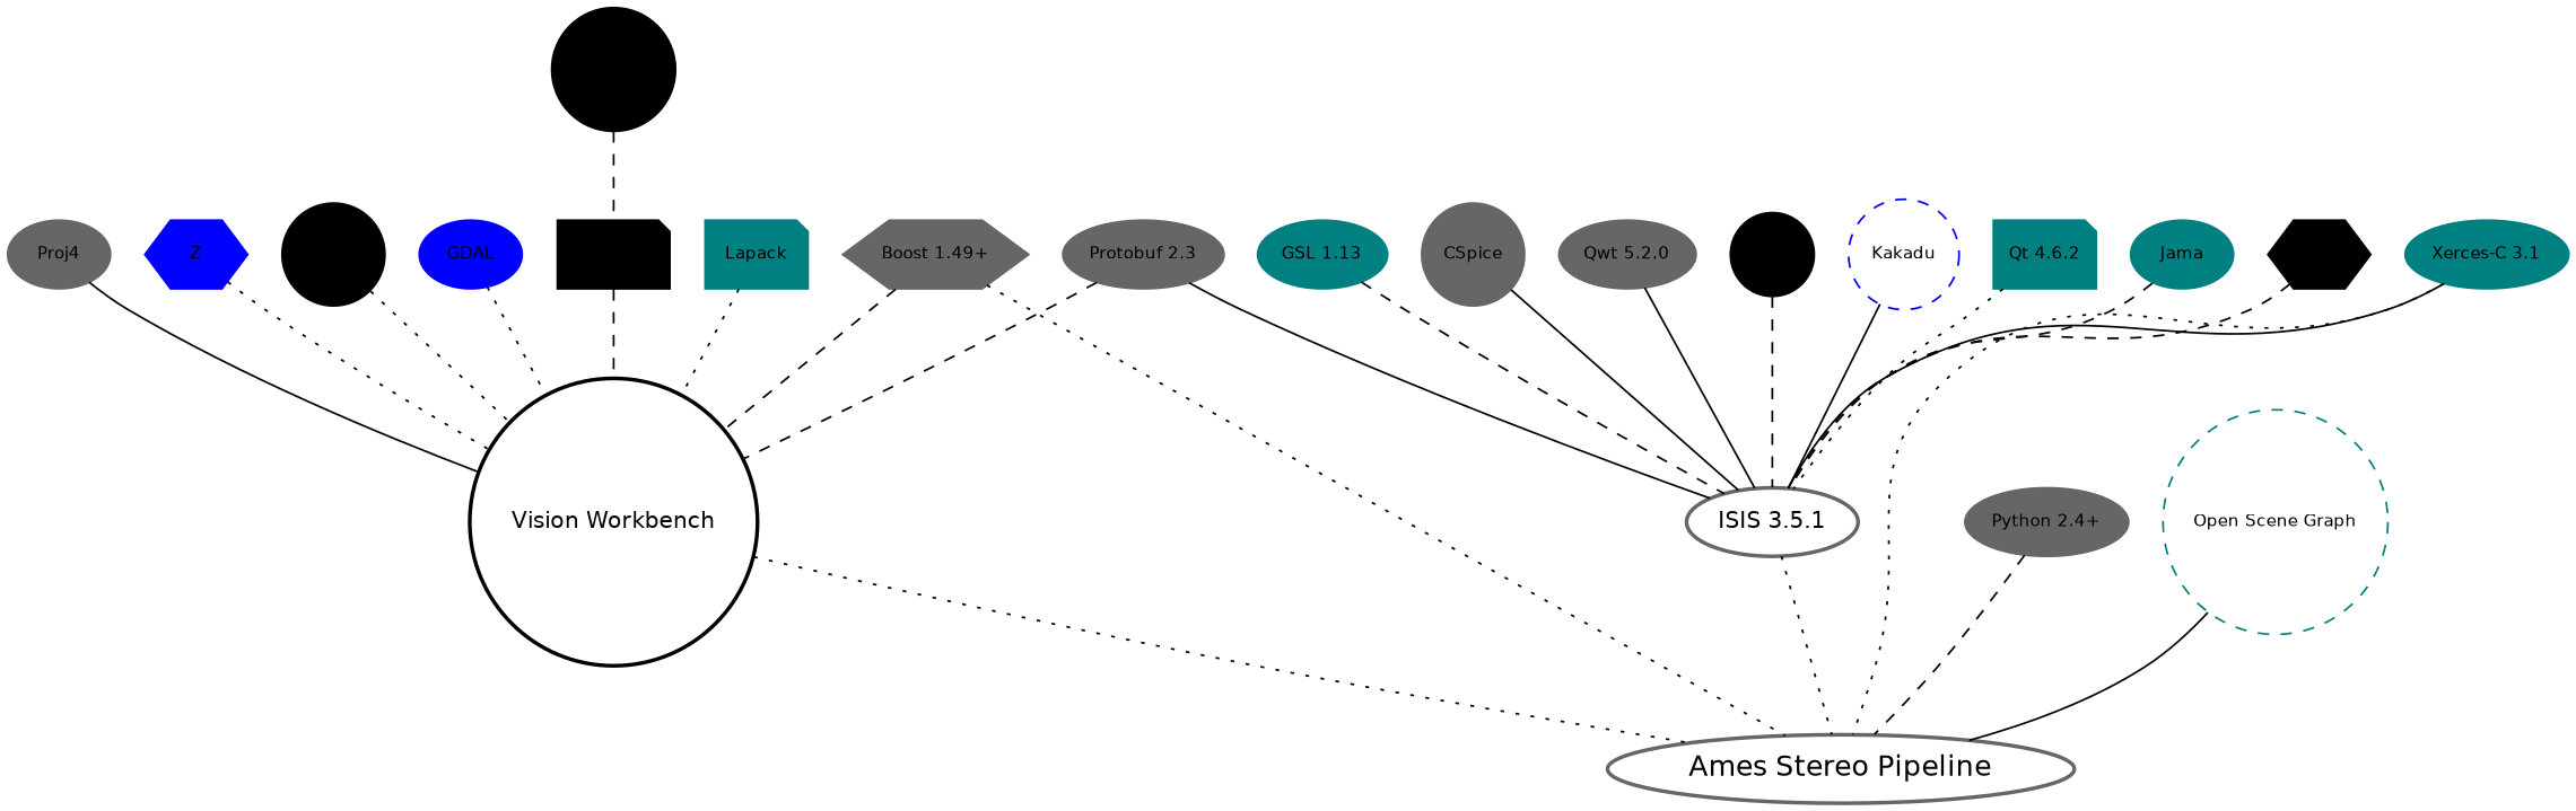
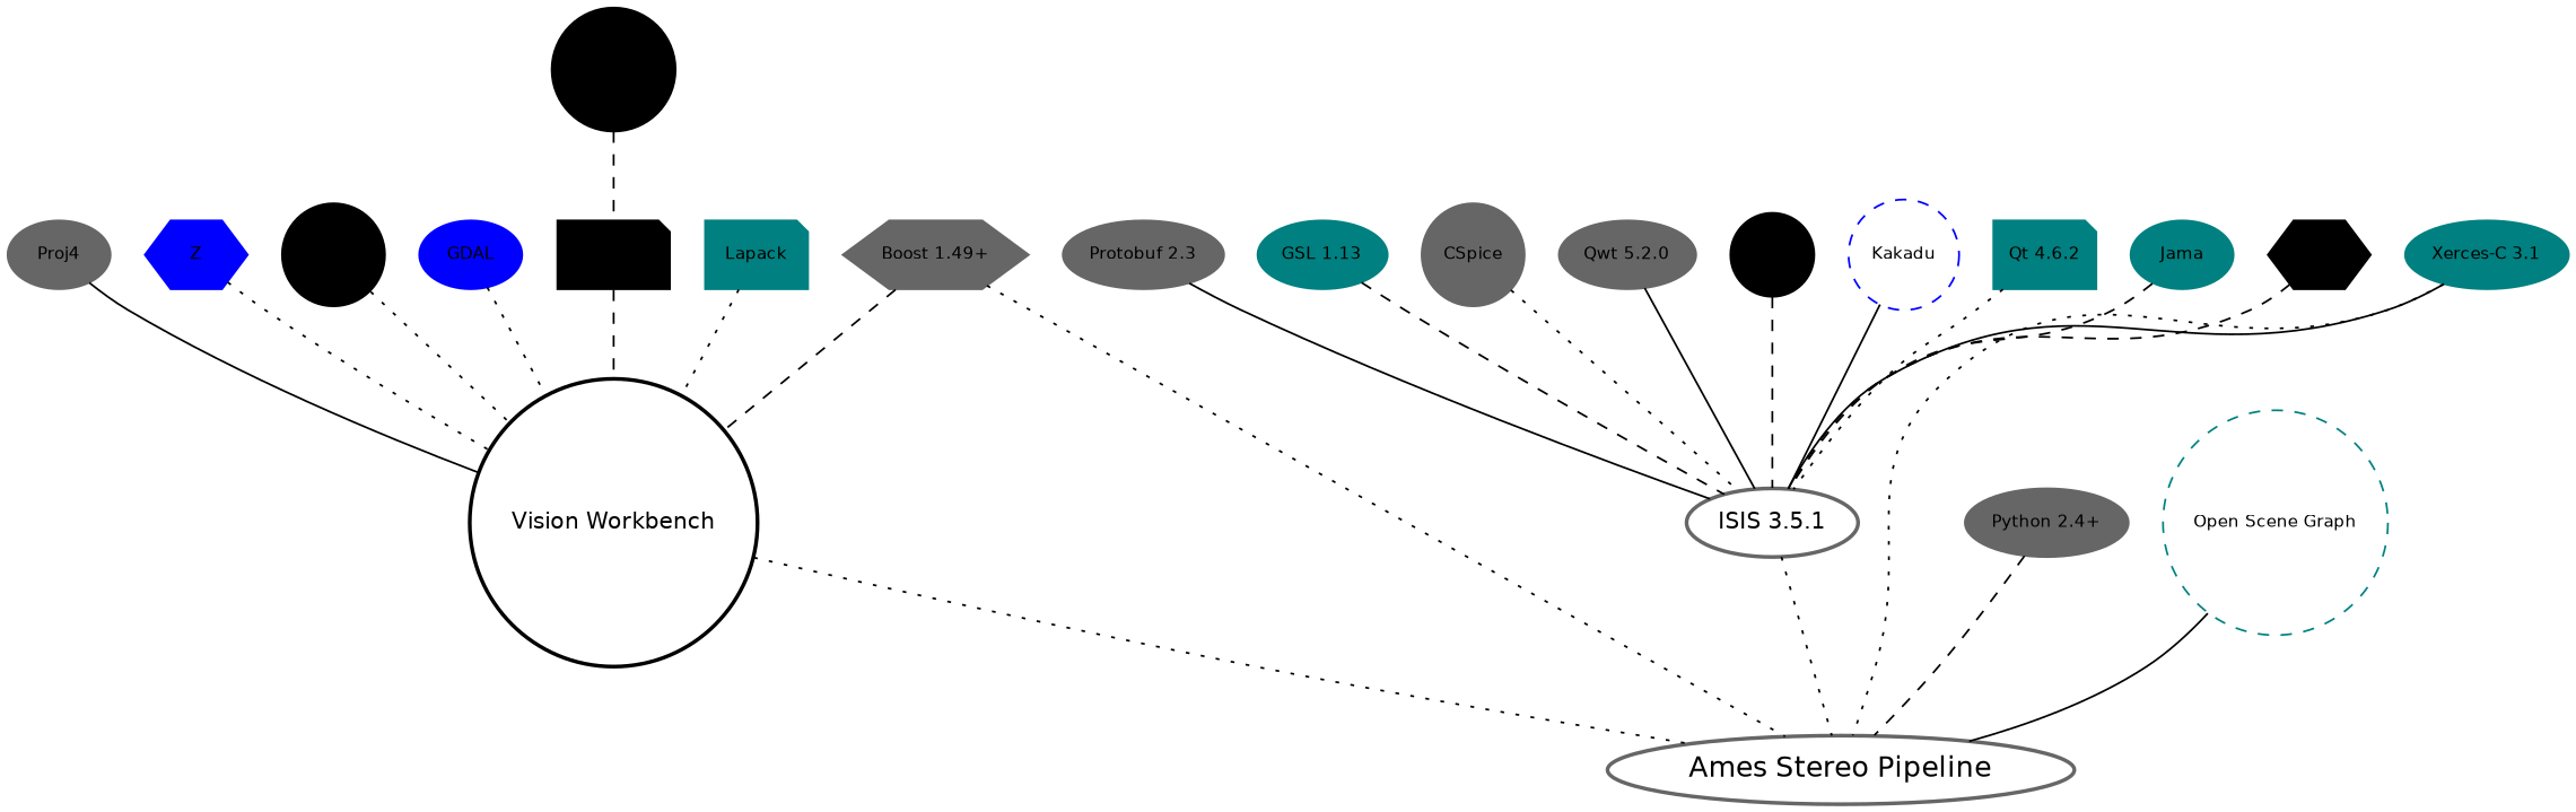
  graph {
    node [color=gray40 fontname=Helvetica fontsize=9 shape=ellipse style=filled]
    edge [style=dotted]
    "Ames Stereo Pipeline" [fontsize=15 style=bold]
    "Vision Workbench" [color=black fontsize=12 shape=circle style=bold]
    n3 [fontsize=12 label="ISIS 3.5.1" style=bold]
    GDAL [color=blue]
    OpenEXR [color=black shape=note]
    Lapack [color=teal shape=note]
    "Boost 1.49+" [shape=hexagon]
    "Qt 4.6.2" [color=teal shape=note]
    Jama [color=teal]
    TNT [color=black shape=hexagon]
    "GSL 1.13" [color=teal]
    Proj4
    CSpice [shape=circle]
    "Qwt 5.2.0"
    Geos [color=black shape=circle]
    Z [color=blue shape=hexagon]
    "Xerces-C 3.1" [color=teal]
    "ILM Base" [color=black shape=circle]
    "Protobuf 2.3"
    "Python 2.4+"
    FLANN [color=black shape=circle]
    "Open Scene Graph" [color=teal shape=circle style=dashed]
    Kakadu [color=blue shape=circle style=dashed]
    "Vision Workbench" -- "Ames Stereo Pipeline"
    n3 -- "Ames Stereo Pipeline"
    GDAL -- "Vision Workbench"
    OpenEXR -- "Vision Workbench" [style=dashed]
    Lapack -- "Vision Workbench"
    "Boost 1.49+" -- "Ames Stereo Pipeline"
    "Boost 1.49+" -- "Vision Workbench" [style=dashed]
    "Qt 4.6.2" -- n3
    Jama -- n3 [style=dashed]
    TNT -- n3 [style=dashed]
    "GSL 1.13" -- n3 [style=dashed]
    Proj4 -- "Vision Workbench" [style=solid]
-   CSpice -- n3 [style=solid]
+   CSpice -- n3
    "Qwt 5.2.0" -- n3 [style=solid]
    Geos -- n3 [style=dashed]
    Z -- "Vision Workbench"
    "Xerces-C 3.1" -- "Ames Stereo Pipeline"
    "Xerces-C 3.1" -- n3 [style=solid]
    "ILM Base" -- OpenEXR [style=dashed]
-   "Protobuf 2.3" -- "Vision Workbench" [style=dashed]
    "Protobuf 2.3" -- n3 [style=solid]
    "Python 2.4+" -- "Ames Stereo Pipeline" [style=dashed]
    FLANN -- "Vision Workbench"
    "Open Scene Graph" -- "Ames Stereo Pipeline" [style=solid]
    Kakadu -- n3 [style=solid]
  }
